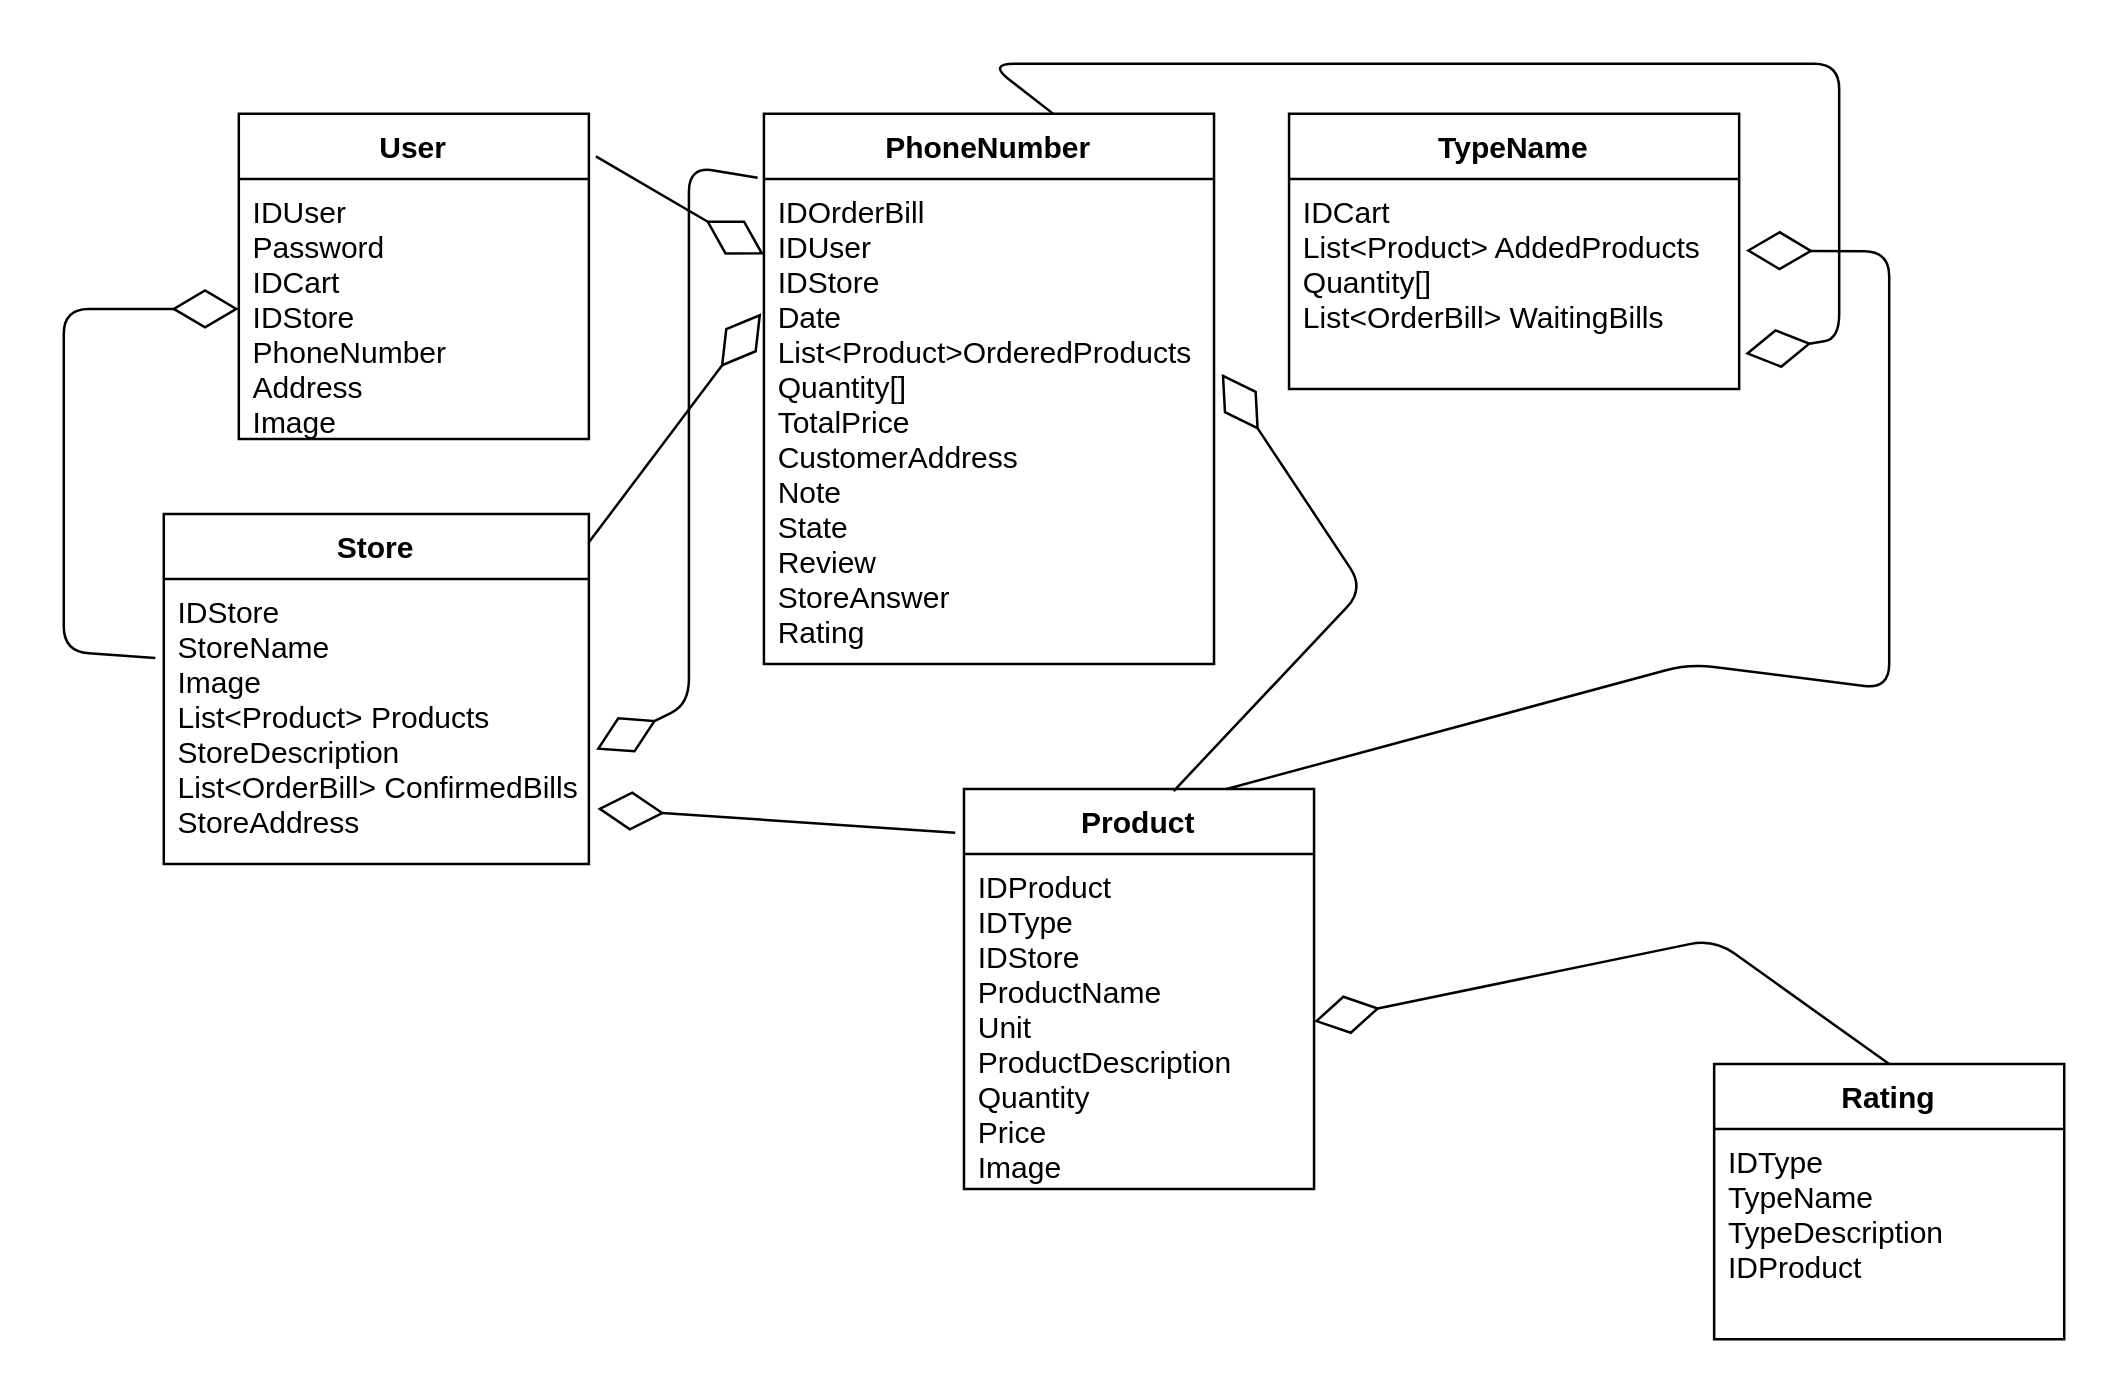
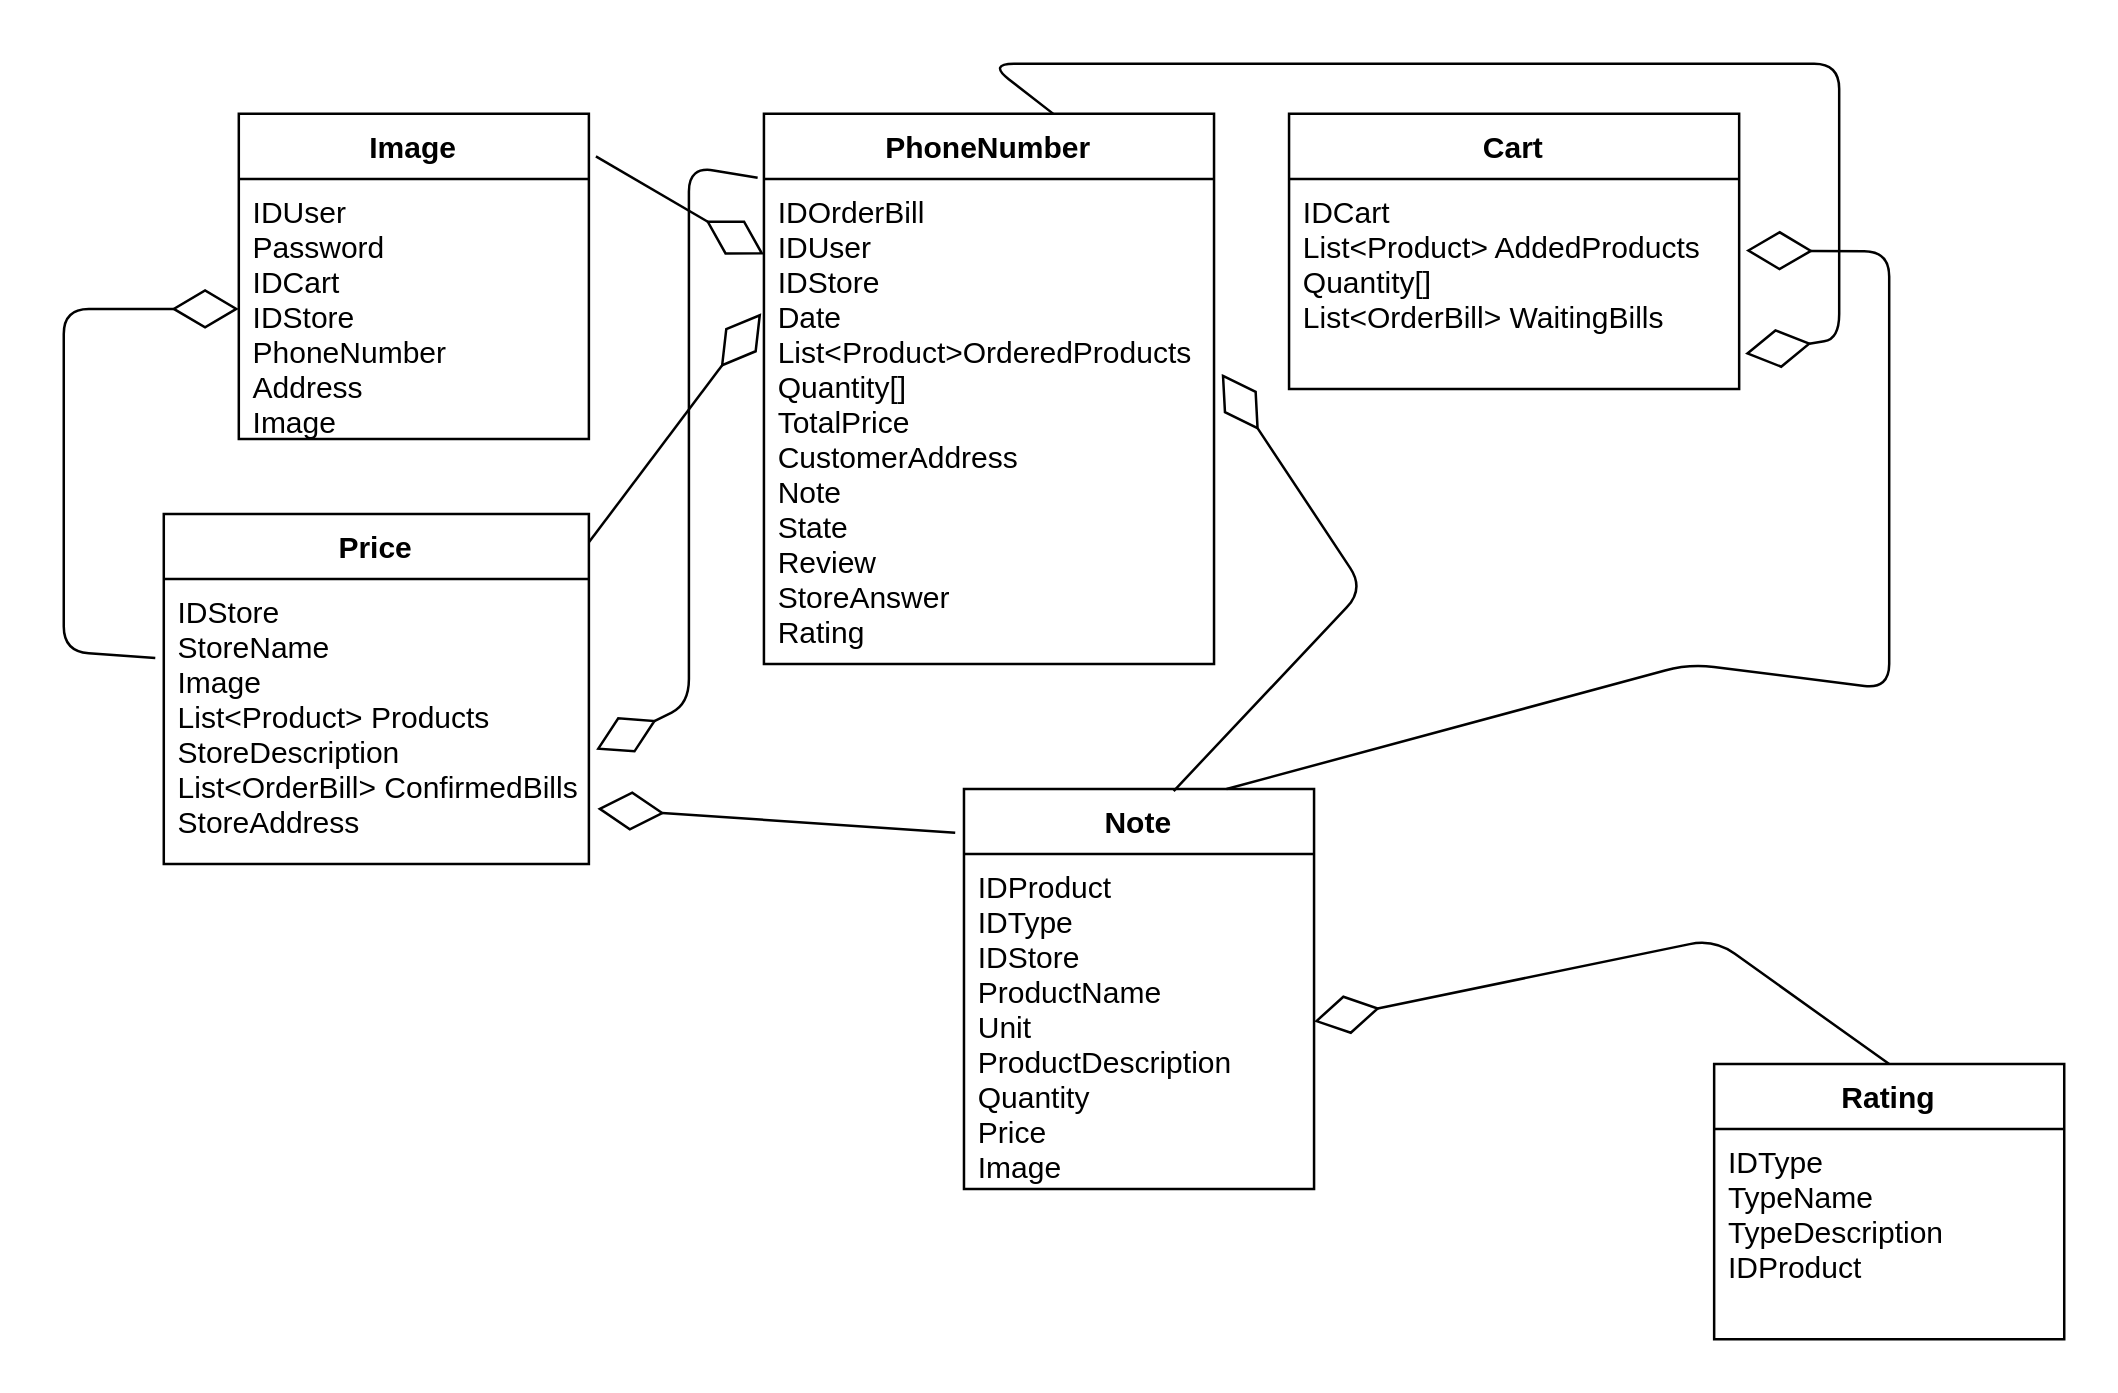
  <mxCell id="0" />
  <mxCell id="1" parent="0" />
  <mxCell id="2" value="" style="endArrow=diamondThin;endFill=0;endSize=24;html=1;entryX=1.017;entryY=0.599;entryDx=0;entryDy=0;entryPerimeter=0;exitX=-0.014;exitY=0.116;exitDx=0;exitDy=0;exitPerimeter=0;" parent="1" source="12" target="15" edge="1"><mxGeometry width="160" relative="1" as="geometry"><mxPoint x="260" y="130" as="sourcePoint" /><mxPoint x="380" y="210" as="targetPoint" /><Array as="points"><mxPoint x="270" y="61" /><mxPoint x="270" y="276" /></Array></mxGeometry></mxCell>
  <mxCell id="3" value="" style="endArrow=diamondThin;endFill=0;endSize=24;html=1;entryX=1.013;entryY=0.833;entryDx=0;entryDy=0;entryPerimeter=0;exitX=0.643;exitY=0;exitDx=0;exitDy=0;exitPerimeter=0;" parent="1" source="12" target="17" edge="1"><mxGeometry width="160" relative="1" as="geometry"><mxPoint x="400" y="20" as="sourcePoint" /><mxPoint x="640" y="120" as="targetPoint" /><Array as="points"><mxPoint x="390" y="20" /><mxPoint x="730" y="20" /><mxPoint x="730" y="80" /><mxPoint x="730" y="130" /></Array></mxGeometry></mxCell>
  <mxCell id="4" value="" style="endArrow=diamondThin;endFill=0;endSize=24;html=1;exitX=1.02;exitY=0.131;exitDx=0;exitDy=0;exitPerimeter=0;entryX=0;entryY=0.156;entryDx=0;entryDy=0;entryPerimeter=0;" parent="1" source="10" target="13" edge="1"><mxGeometry width="160" relative="1" as="geometry"><mxPoint x="270" y="180" as="sourcePoint" /><mxPoint x="430" y="180" as="targetPoint" /></mxGeometry></mxCell>
  <mxCell id="5" value="" style="endArrow=diamondThin;endFill=0;endSize=24;html=1;exitX=1;exitY=0.081;exitDx=0;exitDy=0;exitPerimeter=0;entryX=-0.006;entryY=0.277;entryDx=0;entryDy=0;entryPerimeter=0;" parent="1" source="14" target="13" edge="1"><mxGeometry width="160" relative="1" as="geometry"><mxPoint x="270" y="180" as="sourcePoint" /><mxPoint x="430" y="180" as="targetPoint" /></mxGeometry></mxCell>
  <mxCell id="6" value="" style="endArrow=diamondThin;endFill=0;endSize=24;html=1;exitX=0.75;exitY=0;exitDx=0;exitDy=0;entryX=1.015;entryY=0.341;entryDx=0;entryDy=0;entryPerimeter=0;" parent="1" source="18" target="17" edge="1"><mxGeometry width="160" relative="1" as="geometry"><mxPoint x="230" y="240" as="sourcePoint" /><mxPoint x="750" y="90" as="targetPoint" /><Array as="points"><mxPoint x="670" y="260" /><mxPoint x="750" y="270" /><mxPoint x="750" y="95" /></Array></mxGeometry></mxCell>
  <mxCell id="7" value="" style="endArrow=diamondThin;endFill=0;endSize=24;html=1;entryX=0;entryY=0.5;entryDx=0;entryDy=0;exitX=-0.02;exitY=0.277;exitDx=0;exitDy=0;exitPerimeter=0;" parent="1" source="15" target="11" edge="1"><mxGeometry width="160" relative="1" as="geometry"><mxPoint x="10" y="250" as="sourcePoint" /><mxPoint x="20" y="80" as="targetPoint" /><Array as="points"><mxPoint x="20" y="255" /><mxPoint x="20" y="118" /></Array></mxGeometry></mxCell>
  <mxCell id="8" value="" style="endArrow=diamondThin;endFill=0;endSize=24;html=1;exitX=0.5;exitY=0;exitDx=0;exitDy=0;entryX=1;entryY=0.5;entryDx=0;entryDy=0;" parent="1" source="20" target="19" edge="1"><mxGeometry width="160" relative="1" as="geometry"><mxPoint x="400" y="380" as="sourcePoint" /><mxPoint x="560" y="380" as="targetPoint" /><Array as="points"><mxPoint x="680" y="370" /></Array></mxGeometry></mxCell>
  <mxCell id="9" value="" style="endArrow=diamondThin;endFill=0;endSize=24;html=1;exitX=0.599;exitY=0.005;exitDx=0;exitDy=0;exitPerimeter=0;entryX=1.017;entryY=0.402;entryDx=0;entryDy=0;entryPerimeter=0;" parent="1" source="18" target="13" edge="1"><mxGeometry width="160" relative="1" as="geometry"><mxPoint x="400" y="380" as="sourcePoint" /><mxPoint x="560" y="220" as="targetPoint" /><Array as="points"><mxPoint x="540" y="230" /></Array></mxGeometry></mxCell>
- <mxCell id="10" value="User" style="swimlane;fontStyle=1;childLayout=stackLayout;horizontal=1;startSize=26;fillColor=none;horizontalStack=0;resizeParent=1;resizeParentMax=0;resizeLast=0;collapsible=1;marginBottom=0;" parent="1" vertex="1"><mxGeometry x="90" y="40" width="140" height="130" as="geometry" /></mxCell>
+ <mxCell id="10" value="Image" style="swimlane;fontStyle=1;childLayout=stackLayout;horizontal=1;startSize=26;fillColor=none;horizontalStack=0;resizeParent=1;resizeParentMax=0;resizeLast=0;collapsible=1;marginBottom=0;" parent="1" vertex="1"><mxGeometry x="90" y="40" width="140" height="130" as="geometry" /></mxCell>
  <mxCell id="11" value="IDUser&#10;Password&#10;IDCart&#10;IDStore&#10;PhoneNumber&#10;Address&#10;Image" style="text;strokeColor=none;fillColor=none;align=left;verticalAlign=top;spacingLeft=4;spacingRight=4;overflow=hidden;rotatable=0;points=[[0,0.5],[1,0.5]];portConstraint=eastwest;" parent="10" vertex="1"><mxGeometry y="26" width="140" height="104" as="geometry" /></mxCell>
  <mxCell id="12" value="PhoneNumber" style="swimlane;fontStyle=1;childLayout=stackLayout;horizontal=1;startSize=26;fillColor=none;horizontalStack=0;resizeParent=1;resizeParentMax=0;resizeLast=0;collapsible=1;marginBottom=0;" parent="1" vertex="1"><mxGeometry x="300" y="40" width="180" height="220" as="geometry" /></mxCell>
  <mxCell id="13" value="IDOrderBill&#10;IDUser&#10;IDStore&#10;Date&#10;List&lt;Product&gt;OrderedProducts&#10;Quantity[]&#10;TotalPrice&#10;CustomerAddress&#10;Note&#10;State&#10;Review&#10;StoreAnswer&#10;Rating&#10;&#10;&#10;&#10;" style="text;strokeColor=none;fillColor=none;align=left;verticalAlign=top;spacingLeft=4;spacingRight=4;overflow=hidden;rotatable=0;points=[[0,0.5],[1,0.5]];portConstraint=eastwest;" parent="12" vertex="1"><mxGeometry y="26" width="180" height="194" as="geometry" /></mxCell>
- <mxCell id="14" value="Store" style="swimlane;fontStyle=1;childLayout=stackLayout;horizontal=1;startSize=26;fillColor=none;horizontalStack=0;resizeParent=1;resizeParentMax=0;resizeLast=0;collapsible=1;marginBottom=0;" parent="1" vertex="1"><mxGeometry x="60" y="200" width="170" height="140" as="geometry" /></mxCell>
+ <mxCell id="14" value="Price" style="swimlane;fontStyle=1;childLayout=stackLayout;horizontal=1;startSize=26;fillColor=none;horizontalStack=0;resizeParent=1;resizeParentMax=0;resizeLast=0;collapsible=1;marginBottom=0;" parent="1" vertex="1"><mxGeometry x="60" y="200" width="170" height="140" as="geometry" /></mxCell>
  <mxCell id="15" value="IDStore&#10;StoreName&#10;Image&#10;List&lt;Product&gt; Products&#10;StoreDescription&#10;List&lt;OrderBill&gt; ConfirmedBills&#10;StoreAddress&#10;" style="text;strokeColor=none;fillColor=none;align=left;verticalAlign=top;spacingLeft=4;spacingRight=4;overflow=hidden;rotatable=0;points=[[0,0.5],[1,0.5]];portConstraint=eastwest;" parent="14" vertex="1"><mxGeometry y="26" width="170" height="114" as="geometry" /></mxCell>
- <mxCell id="16" value="TypeName" style="swimlane;fontStyle=1;childLayout=stackLayout;horizontal=1;startSize=26;fillColor=none;horizontalStack=0;resizeParent=1;resizeParentMax=0;resizeLast=0;collapsible=1;marginBottom=0;" parent="1" vertex="1"><mxGeometry x="510" y="40" width="180" height="110" as="geometry" /></mxCell>
+ <mxCell id="16" value="Cart" style="swimlane;fontStyle=1;childLayout=stackLayout;horizontal=1;startSize=26;fillColor=none;horizontalStack=0;resizeParent=1;resizeParentMax=0;resizeLast=0;collapsible=1;marginBottom=0;" parent="1" vertex="1"><mxGeometry x="510" y="40" width="180" height="110" as="geometry" /></mxCell>
  <mxCell id="17" value="IDCart&#10;List&lt;Product&gt; AddedProducts&#10;Quantity[]&#10;List&lt;OrderBill&gt; WaitingBills&#10;&#10;" style="text;strokeColor=none;fillColor=none;align=left;verticalAlign=top;spacingLeft=4;spacingRight=4;overflow=hidden;rotatable=0;points=[[0,0.5],[1,0.5]];portConstraint=eastwest;" parent="16" vertex="1"><mxGeometry y="26" width="180" height="84" as="geometry" /></mxCell>
- <mxCell id="18" value="Product" style="swimlane;fontStyle=1;childLayout=stackLayout;horizontal=1;startSize=26;fillColor=none;horizontalStack=0;resizeParent=1;resizeParentMax=0;resizeLast=0;collapsible=1;marginBottom=0;" parent="1" vertex="1"><mxGeometry x="380" y="310" width="140" height="160" as="geometry" /></mxCell>
+ <mxCell id="18" value="Note" style="swimlane;fontStyle=1;childLayout=stackLayout;horizontal=1;startSize=26;fillColor=none;horizontalStack=0;resizeParent=1;resizeParentMax=0;resizeLast=0;collapsible=1;marginBottom=0;" parent="1" vertex="1"><mxGeometry x="380" y="310" width="140" height="160" as="geometry" /></mxCell>
  <mxCell id="19" value="IDProduct&#10;IDType&#10;IDStore&#10;ProductName&#10;Unit&#10;ProductDescription&#10;Quantity&#10;Price&#10;Image&#10;&#10;&#10;" style="text;strokeColor=none;fillColor=none;align=left;verticalAlign=top;spacingLeft=4;spacingRight=4;overflow=hidden;rotatable=0;points=[[0,0.5],[1,0.5]];portConstraint=eastwest;" parent="18" vertex="1"><mxGeometry y="26" width="140" height="134" as="geometry" /></mxCell>
  <mxCell id="20" value="Rating" style="swimlane;fontStyle=1;childLayout=stackLayout;horizontal=1;startSize=26;fillColor=none;horizontalStack=0;resizeParent=1;resizeParentMax=0;resizeLast=0;collapsible=1;marginBottom=0;" parent="1" vertex="1"><mxGeometry x="680" y="420" width="140" height="110" as="geometry" /></mxCell>
  <mxCell id="21" value="IDType&#10;TypeName&#10;TypeDescription&#10;IDProduct&#10;" style="text;strokeColor=none;fillColor=none;align=left;verticalAlign=top;spacingLeft=4;spacingRight=4;overflow=hidden;rotatable=0;points=[[0,0.5],[1,0.5]];portConstraint=eastwest;" parent="20" vertex="1"><mxGeometry y="26" width="140" height="84" as="geometry" /></mxCell>
  <mxCell id="22" value="" style="endArrow=diamondThin;endFill=0;endSize=24;html=1;exitX=-0.025;exitY=0.109;exitDx=0;exitDy=0;exitPerimeter=0;entryX=1.02;entryY=0.806;entryDx=0;entryDy=0;entryPerimeter=0;" parent="1" source="18" target="15" edge="1"><mxGeometry width="160" relative="1" as="geometry"><mxPoint x="340" y="290" as="sourcePoint" /><mxPoint x="500" y="290" as="targetPoint" /></mxGeometry></mxCell>
